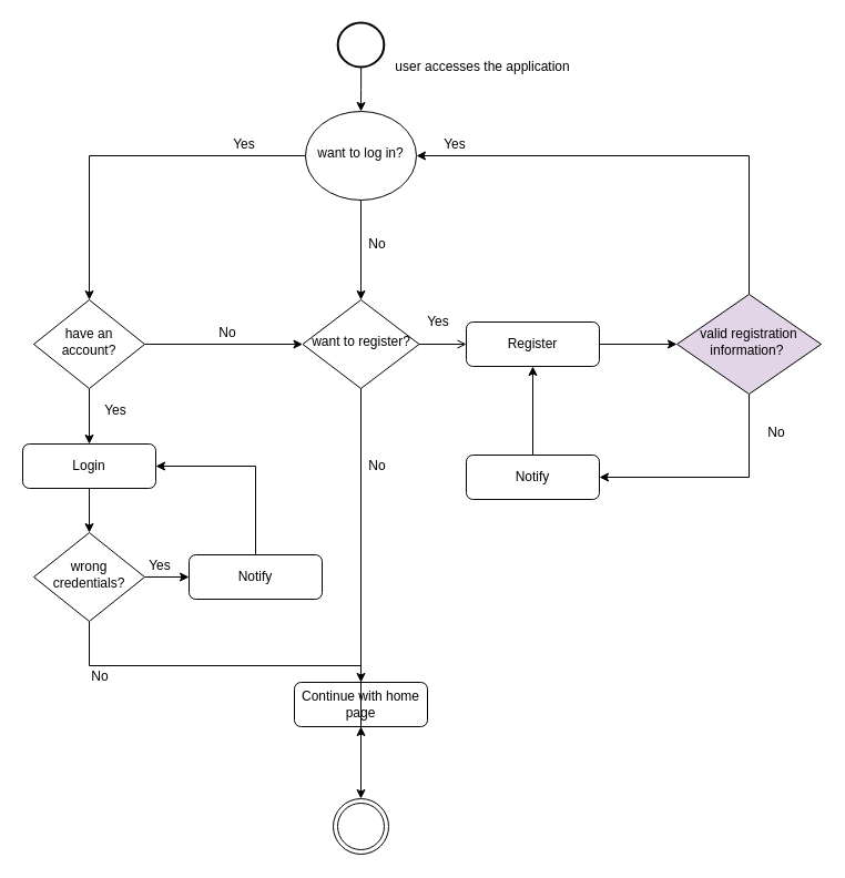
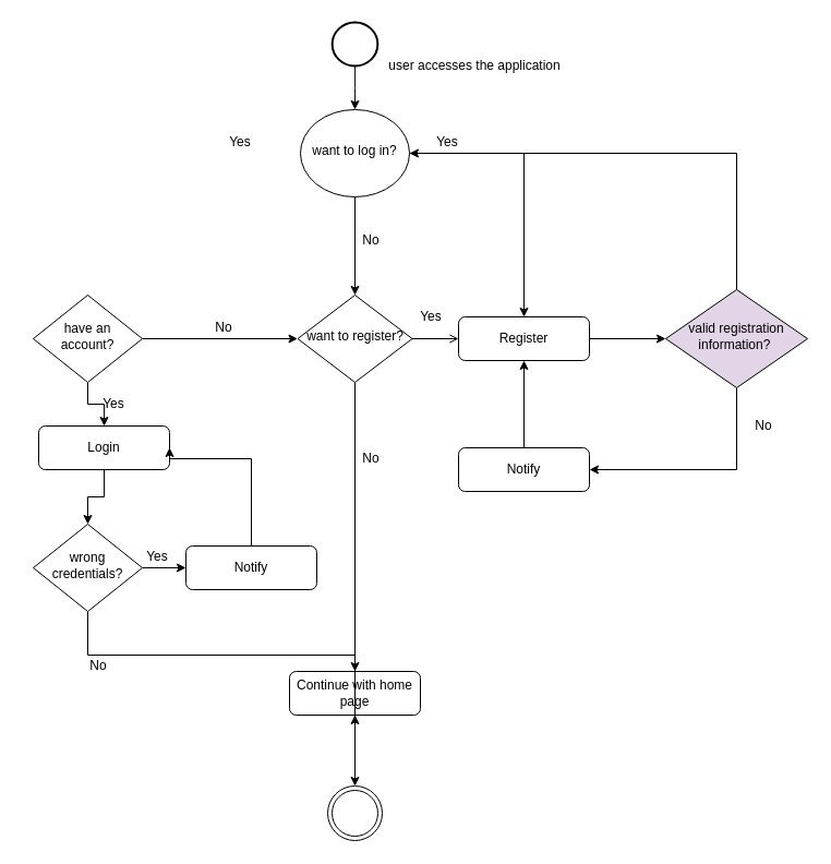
  <mxCell id="0" />
  <mxCell id="1" parent="0" />
  <mxCell id="2" style="edgeStyle=orthogonalEdgeStyle;rounded=0;orthogonalLoop=1;jettySize=auto;html=1;" parent="1" source="3" target="4" edge="1"><mxGeometry relative="1" as="geometry" /></mxCell>
  <mxCell id="3" value="Continue with home page" style="rounded=1;whiteSpace=wrap;html=1;fontSize=12;glass=0;strokeWidth=1;shadow=0;" parent="1" vertex="1"><mxGeometry x="265" y="615" width="120" height="40" as="geometry" /></mxCell>
  <mxCell id="4" value="" style="ellipse;shape=doubleEllipse;whiteSpace=wrap;html=1;aspect=fixed;" parent="1" vertex="1"><mxGeometry x="300.01" y="720" width="50" height="50" as="geometry" /></mxCell>
  <mxCell id="5" style="edgeStyle=orthogonalEdgeStyle;rounded=0;orthogonalLoop=1;jettySize=auto;html=1;" parent="1" source="6" target="20" edge="1"><mxGeometry relative="1" as="geometry" /></mxCell>
- <mxCell id="6" value="Login" style="rounded=1;whiteSpace=wrap;html=1;fontSize=12;glass=0;strokeWidth=1;shadow=0;" parent="1" vertex="1"><mxGeometry x="20" y="400" width="120" height="40" as="geometry" /></mxCell>
+ <mxCell id="6" value="Login" style="rounded=1;whiteSpace=wrap;html=1;fontSize=12;glass=0;strokeWidth=1;shadow=0;" parent="1" vertex="1"><mxGeometry x="35" y="390" width="120" height="40" as="geometry" /></mxCell>
  <mxCell id="7" style="edgeStyle=orthogonalEdgeStyle;rounded=0;orthogonalLoop=1;jettySize=auto;html=1;" parent="1" source="8" target="25" edge="1"><mxGeometry relative="1" as="geometry" /></mxCell>
  <mxCell id="8" value="Register" style="rounded=1;whiteSpace=wrap;html=1;fontSize=12;glass=0;strokeWidth=1;shadow=0;" parent="1" vertex="1"><mxGeometry x="420" y="290" width="120" height="40" as="geometry" /></mxCell>
  <mxCell id="9" style="edgeStyle=orthogonalEdgeStyle;rounded=0;orthogonalLoop=1;jettySize=auto;html=1;" parent="1" source="11" target="6" edge="1"><mxGeometry relative="1" as="geometry" /></mxCell>
  <mxCell id="10" style="edgeStyle=orthogonalEdgeStyle;rounded=0;orthogonalLoop=1;jettySize=auto;html=1;entryX=0;entryY=0.5;entryDx=0;entryDy=0;" parent="1" source="11" target="38" edge="1"><mxGeometry relative="1" as="geometry" /></mxCell>
  <mxCell id="11" value="have an account?" style="rhombus;whiteSpace=wrap;html=1;shadow=0;fontFamily=Helvetica;fontSize=12;align=center;strokeWidth=1;spacing=6;spacingTop=-4;" parent="1" vertex="1"><mxGeometry x="30" y="270" width="100" height="80" as="geometry" /></mxCell>
- <mxCell id="12" style="edgeStyle=orthogonalEdgeStyle;rounded=0;orthogonalLoop=1;jettySize=auto;html=1;" parent="1" source="14" target="11" edge="1"><mxGeometry relative="1" as="geometry" /></mxCell>
+ <mxCell id="12" style="edgeStyle=orthogonalEdgeStyle;rounded=0;orthogonalLoop=1;jettySize=auto;html=1;" parent="1" source="14" target="8" edge="1"><mxGeometry relative="1" as="geometry" /></mxCell>
  <mxCell id="13" style="edgeStyle=orthogonalEdgeStyle;rounded=0;orthogonalLoop=1;jettySize=auto;html=1;entryX=0.5;entryY=0;entryDx=0;entryDy=0;" parent="1" source="14" target="38" edge="1"><mxGeometry relative="1" as="geometry" /></mxCell>
  <mxCell id="14" value="want to log in?" style="ellipse;whiteSpace=wrap;html=1;shadow=0;fontFamily=Helvetica;fontSize=12;align=center;strokeWidth=1;spacing=6;spacingTop=-4;" parent="1" vertex="1"><mxGeometry x="275" y="100" width="100" height="80" as="geometry" /></mxCell>
  <mxCell id="15" value="Yes" style="text;html=1;strokeColor=none;fillColor=none;align=center;verticalAlign=middle;whiteSpace=wrap;rounded=0;" parent="1" vertex="1"><mxGeometry x="200" y="120" width="40" height="20" as="geometry" /></mxCell>
  <mxCell id="16" value="Yes" style="text;html=1;strokeColor=none;fillColor=none;align=center;verticalAlign=middle;whiteSpace=wrap;rounded=0;" parent="1" vertex="1"><mxGeometry x="84" y="360" width="40" height="20" as="geometry" /></mxCell>
  <mxCell id="17" value="No" style="text;html=1;strokeColor=none;fillColor=none;align=center;verticalAlign=middle;whiteSpace=wrap;rounded=0;" parent="1" vertex="1"><mxGeometry x="185" y="290" width="40" height="20" as="geometry" /></mxCell>
  <mxCell id="18" style="edgeStyle=orthogonalEdgeStyle;rounded=0;orthogonalLoop=1;jettySize=auto;html=1;entryX=0.5;entryY=0;entryDx=0;entryDy=0;" parent="1" source="20" target="3" edge="1"><mxGeometry relative="1" as="geometry"><Array as="points"><mxPoint x="80" y="600" /></Array></mxGeometry></mxCell>
  <mxCell id="19" style="edgeStyle=orthogonalEdgeStyle;rounded=0;orthogonalLoop=1;jettySize=auto;html=1;entryX=0;entryY=0.5;entryDx=0;entryDy=0;" parent="1" source="20" target="32" edge="1"><mxGeometry relative="1" as="geometry" /></mxCell>
  <mxCell id="20" value="wrong credentials?" style="rhombus;whiteSpace=wrap;html=1;shadow=0;fontFamily=Helvetica;fontSize=12;align=center;strokeWidth=1;spacing=6;spacingTop=-4;" parent="1" vertex="1"><mxGeometry x="30" y="480" width="100" height="80" as="geometry" /></mxCell>
  <mxCell id="21" value="Yes" style="text;html=1;strokeColor=none;fillColor=none;align=center;verticalAlign=middle;whiteSpace=wrap;rounded=0;" parent="1" vertex="1"><mxGeometry x="124" y="500" width="40" height="20" as="geometry" /></mxCell>
  <mxCell id="22" value="No" style="text;html=1;strokeColor=none;fillColor=none;align=center;verticalAlign=middle;whiteSpace=wrap;rounded=0;" parent="1" vertex="1"><mxGeometry x="70" y="600" width="40" height="20" as="geometry" /></mxCell>
  <mxCell id="23" style="edgeStyle=orthogonalEdgeStyle;rounded=0;orthogonalLoop=1;jettySize=auto;html=1;entryX=1;entryY=0.5;entryDx=0;entryDy=0;" parent="1" source="25" target="14" edge="1"><mxGeometry relative="1" as="geometry"><Array as="points"><mxPoint x="675" y="140" /></Array></mxGeometry></mxCell>
  <mxCell id="24" style="edgeStyle=orthogonalEdgeStyle;rounded=0;orthogonalLoop=1;jettySize=auto;html=1;entryX=1;entryY=0.5;entryDx=0;entryDy=0;" parent="1" source="25" target="30" edge="1"><mxGeometry relative="1" as="geometry"><Array as="points"><mxPoint x="675" y="430" /></Array></mxGeometry></mxCell>
  <mxCell id="25" value="valid registration information?&amp;nbsp;" style="rhombus;whiteSpace=wrap;html=1;shadow=0;fontFamily=Helvetica;fontSize=12;align=center;strokeWidth=1;spacing=6;spacingTop=-4;fillColor=#e1d5e7;" parent="1" vertex="1"><mxGeometry x="610" y="265" width="130" height="90" as="geometry" /></mxCell>
  <mxCell id="26" value="No" style="text;html=1;strokeColor=none;fillColor=none;align=center;verticalAlign=middle;whiteSpace=wrap;rounded=0;" parent="1" vertex="1"><mxGeometry x="320" y="410" width="40" height="20" as="geometry" /></mxCell>
  <mxCell id="27" value="Yes" style="text;html=1;strokeColor=none;fillColor=none;align=center;verticalAlign=middle;whiteSpace=wrap;rounded=0;" parent="1" vertex="1"><mxGeometry x="390" y="120" width="40" height="20" as="geometry" /></mxCell>
  <mxCell id="28" value="No" style="text;html=1;strokeColor=none;fillColor=none;align=center;verticalAlign=middle;whiteSpace=wrap;rounded=0;" parent="1" vertex="1"><mxGeometry x="680" y="380" width="40" height="20" as="geometry" /></mxCell>
  <mxCell id="29" style="edgeStyle=orthogonalEdgeStyle;rounded=0;orthogonalLoop=1;jettySize=auto;html=1;entryX=0.5;entryY=1;entryDx=0;entryDy=0;" parent="1" source="30" target="8" edge="1"><mxGeometry relative="1" as="geometry"><mxPoint x="470" y="350" as="targetPoint" /></mxGeometry></mxCell>
  <mxCell id="30" value="Notify" style="rounded=1;whiteSpace=wrap;html=1;fontSize=12;glass=0;strokeWidth=1;shadow=0;" parent="1" vertex="1"><mxGeometry x="420" y="410" width="120" height="40" as="geometry" /></mxCell>
  <mxCell id="31" style="edgeStyle=orthogonalEdgeStyle;rounded=0;orthogonalLoop=1;jettySize=auto;html=1;entryX=1;entryY=0.5;entryDx=0;entryDy=0;" parent="1" source="32" target="6" edge="1"><mxGeometry relative="1" as="geometry"><Array as="points"><mxPoint x="230" y="420" /></Array></mxGeometry></mxCell>
  <mxCell id="32" value="Notify" style="rounded=1;whiteSpace=wrap;html=1;fontSize=12;glass=0;strokeWidth=1;shadow=0;" parent="1" vertex="1"><mxGeometry x="170" y="500" width="120" height="40" as="geometry" /></mxCell>
  <mxCell id="33" style="edgeStyle=orthogonalEdgeStyle;rounded=0;orthogonalLoop=1;jettySize=auto;html=1;" parent="1" source="34" target="14" edge="1"><mxGeometry relative="1" as="geometry" /></mxCell>
  <mxCell id="34" value="" style="strokeWidth=2;html=1;shape=mxgraph.flowchart.start_2;whiteSpace=wrap;" parent="1" vertex="1"><mxGeometry x="304.17" y="20" width="41.67" height="40" as="geometry" /></mxCell>
  <mxCell id="35" value="user accesses the application" style="text;html=1;strokeColor=none;fillColor=none;align=center;verticalAlign=middle;whiteSpace=wrap;rounded=0;" parent="1" vertex="1"><mxGeometry x="340" y="50" width="190" height="20" as="geometry" /></mxCell>
  <mxCell id="36" style="edgeStyle=orthogonalEdgeStyle;rounded=0;orthogonalLoop=1;jettySize=auto;html=1;endArrow=open;" parent="1" source="38" target="8" edge="1"><mxGeometry relative="1" as="geometry" /></mxCell>
  <mxCell id="37" style="edgeStyle=orthogonalEdgeStyle;rounded=0;orthogonalLoop=1;jettySize=auto;html=1;" parent="1" source="38" target="3" edge="1"><mxGeometry relative="1" as="geometry"><Array as="points"><mxPoint x="325" y="660" /></Array></mxGeometry></mxCell>
  <mxCell id="38" value="want to register?" style="rhombus;whiteSpace=wrap;html=1;shadow=0;fontFamily=Helvetica;fontSize=12;align=center;strokeWidth=1;spacing=6;spacingTop=-4;" parent="1" vertex="1"><mxGeometry x="272.5" y="270" width="105" height="80" as="geometry" /></mxCell>
  <mxCell id="39" value="Yes" style="text;html=1;strokeColor=none;fillColor=none;align=center;verticalAlign=middle;whiteSpace=wrap;rounded=0;" parent="1" vertex="1"><mxGeometry x="375" y="280" width="40" height="20" as="geometry" /></mxCell>
  <mxCell id="40" value="No" style="text;html=1;strokeColor=none;fillColor=none;align=center;verticalAlign=middle;whiteSpace=wrap;rounded=0;" parent="1" vertex="1"><mxGeometry x="320" y="210" width="40" height="20" as="geometry" /></mxCell>
